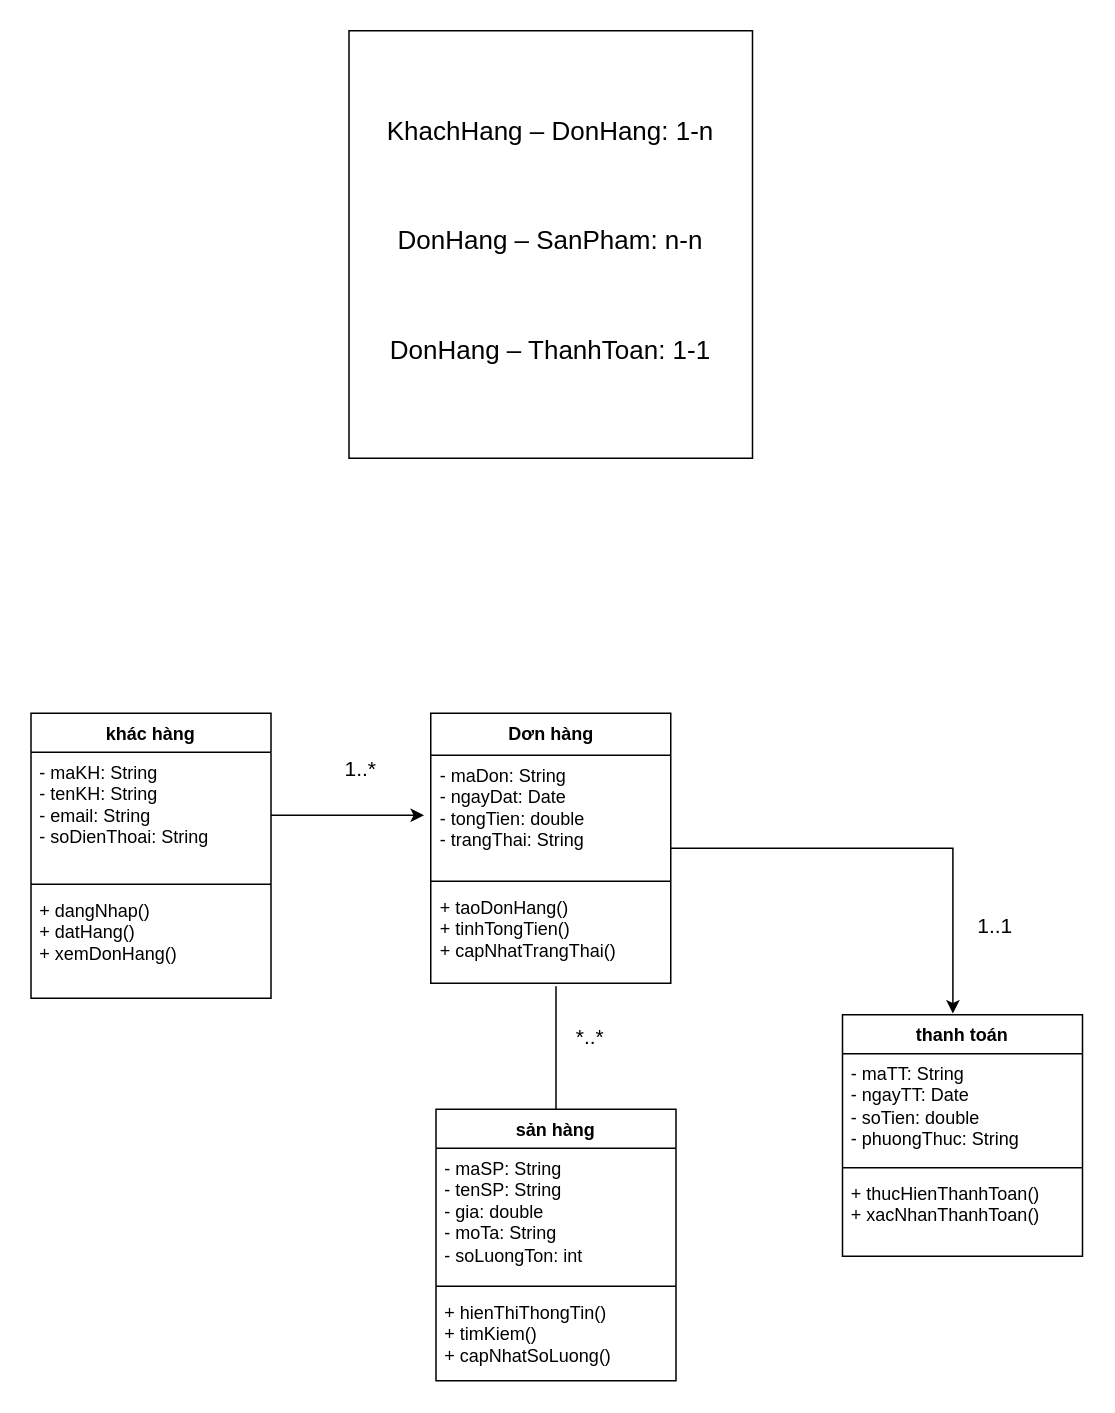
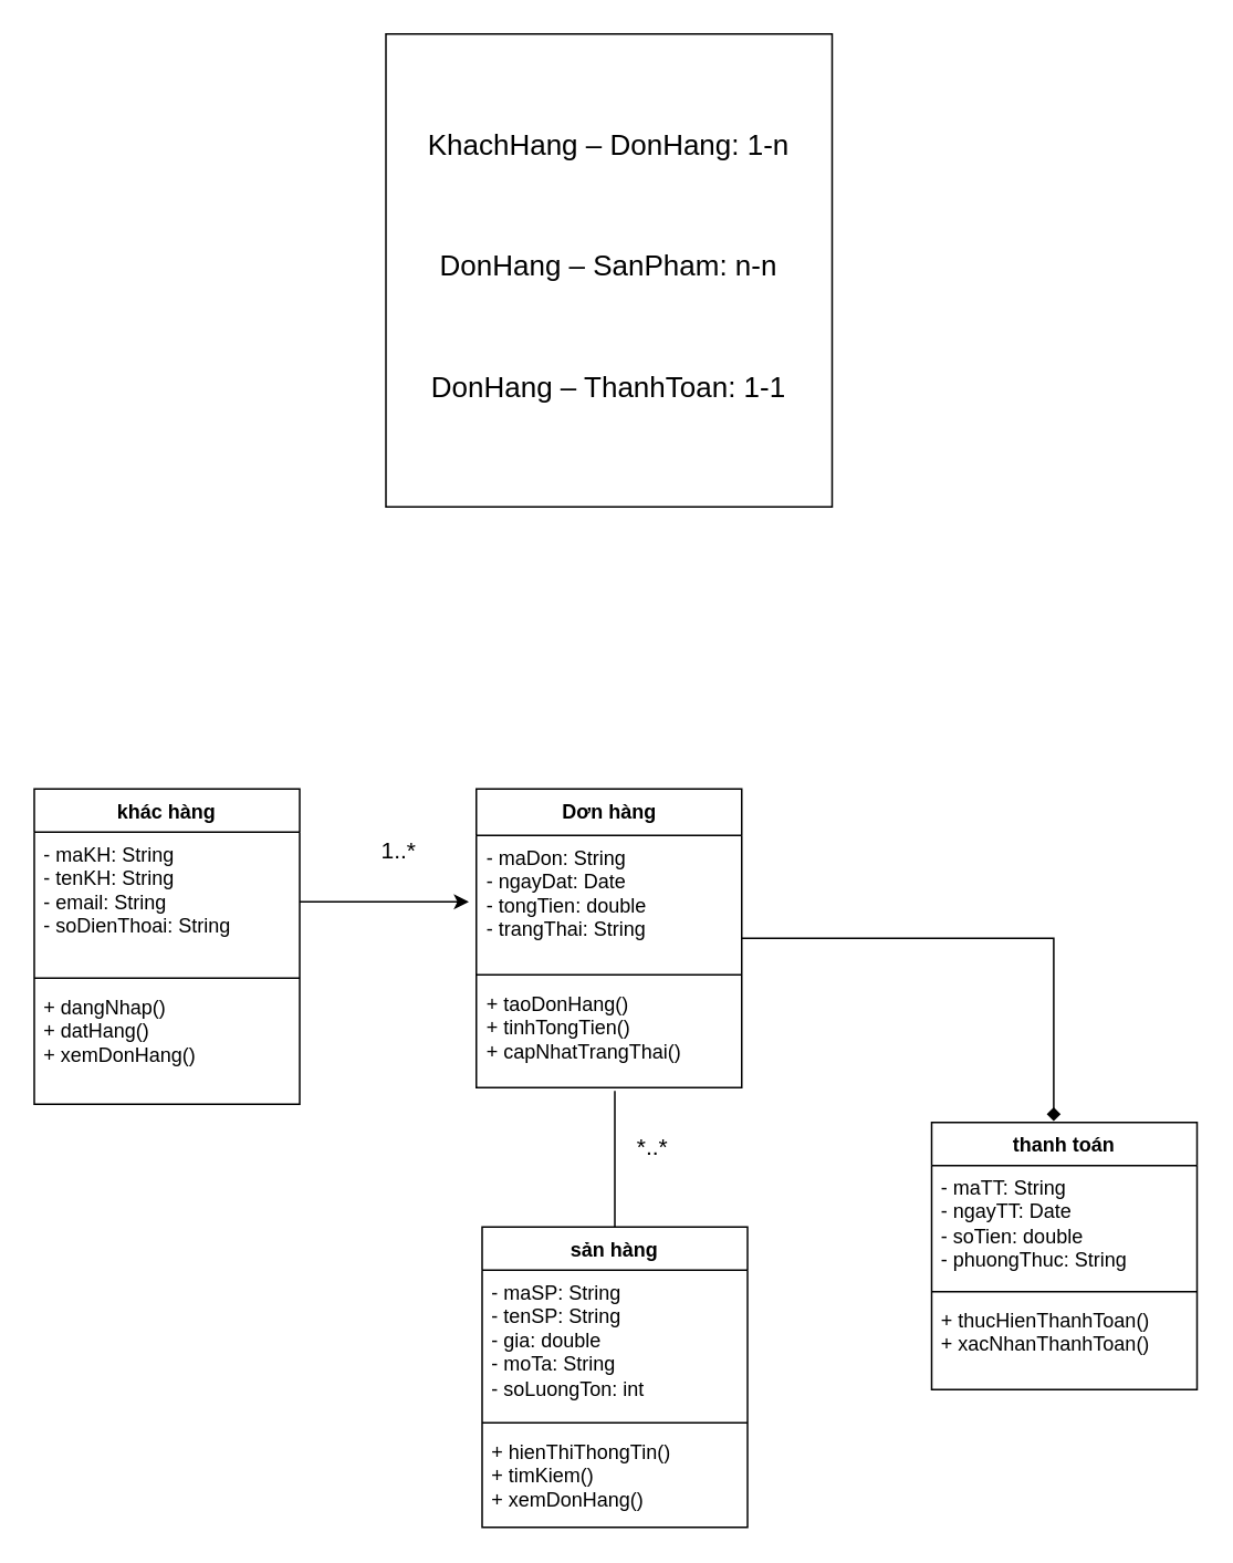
  <mxCell id="0" />
  <mxCell id="1" parent="0" />
  <mxCell id="2" value="" style="shape=table;startSize=0;container=1;collapsible=0;childLayout=tableLayout;" parent="1" vertex="1"><mxGeometry x="232" y="20" width="269" height="285" as="geometry" /></mxCell>
  <mxCell id="3" value="" style="shape=tableRow;horizontal=0;startSize=0;swimlaneHead=0;swimlaneBody=0;strokeColor=inherit;top=0;left=0;bottom=0;right=0;collapsible=0;dropTarget=0;fillColor=none;points=[[0,0.5],[1,0.5]];portConstraint=eastwest;" parent="2" vertex="1"><mxGeometry width="269" height="285" as="geometry" /></mxCell>
  <mxCell id="4" value="&#10;&#10;&#10;&lt;p class=&quot;MsoNormal&quot;&gt;&lt;span style=&quot;font-size:13.0pt;line-height:115%;font-family:&#10;&amp;quot;Times New Roman&amp;quot;,serif&quot;&gt;KhachHang – DonHang: 1-n&lt;/span&gt;&lt;/p&gt;&#10;&#10;&lt;p class=&quot;MsoNormal&quot;&gt;&lt;span style=&quot;font-size:13.0pt;line-height:115%;font-family:&#10;&amp;quot;Times New Roman&amp;quot;,serif&quot;&gt;DonHang – SanPham: n-n&lt;/span&gt;&lt;/p&gt;&#10;&#10;&lt;p class=&quot;MsoNormal&quot;&gt;&lt;span style=&quot;font-size:13.0pt;line-height:115%;font-family:&#10;&amp;quot;Times New Roman&amp;quot;,serif&quot;&gt;DonHang – ThanhToan: 1-1&lt;/span&gt;&lt;/p&gt;&#10;&#10;&#10;&#10;&#10;&#10;" style="shape=partialRectangle;html=1;whiteSpace=wrap;connectable=0;strokeColor=inherit;overflow=hidden;fillColor=none;top=0;left=0;bottom=0;right=0;pointerEvents=1;" parent="3" vertex="1"><mxGeometry width="269" height="285" as="geometry"><mxRectangle width="269" height="285" as="alternateBounds" /></mxGeometry></mxCell>
  <mxCell id="5" value="Dơn hàng" style="swimlane;fontStyle=1;align=center;verticalAlign=top;childLayout=stackLayout;horizontal=1;startSize=28;horizontalStack=0;resizeParent=1;resizeParentMax=0;resizeLast=0;collapsible=1;marginBottom=0;whiteSpace=wrap;html=1;" parent="1" vertex="1"><mxGeometry x="286.5" y="475" width="160" height="180" as="geometry" /></mxCell>
  <mxCell id="6" value="&lt;div&gt;- maDon: String&amp;nbsp; &amp;nbsp; &amp;nbsp;&amp;nbsp;&lt;/div&gt;&lt;div&gt;- ngayDat: Date&amp;nbsp; &amp;nbsp; &amp;nbsp;&amp;nbsp;&lt;/div&gt;&lt;div&gt;- tongTien: double&amp;nbsp; &amp;nbsp;&lt;/div&gt;&lt;div&gt;- trangThai: String&lt;/div&gt;" style="text;strokeColor=none;fillColor=none;align=left;verticalAlign=top;spacingLeft=4;spacingRight=4;overflow=hidden;rotatable=0;points=[[0,0.5],[1,0.5]];portConstraint=eastwest;whiteSpace=wrap;html=1;" parent="5" vertex="1"><mxGeometry y="28" width="160" height="80" as="geometry" /></mxCell>
  <mxCell id="7" value="" style="line;strokeWidth=1;fillColor=none;align=left;verticalAlign=middle;spacingTop=-1;spacingLeft=3;spacingRight=3;rotatable=0;labelPosition=right;points=[];portConstraint=eastwest;strokeColor=inherit;" parent="5" vertex="1"><mxGeometry y="108" width="160" height="8" as="geometry" /></mxCell>
  <mxCell id="8" value="&lt;div&gt;+ taoDonHang()&amp;nbsp; &amp;nbsp; &amp;nbsp;&amp;nbsp;&lt;/div&gt;&lt;div&gt;+ tinhTongTien()&amp;nbsp; &amp;nbsp;&amp;nbsp;&lt;/div&gt;&lt;div&gt;+ capNhatTrangThai()&lt;/div&gt;&lt;div&gt;&lt;br&gt;&lt;/div&gt;" style="text;strokeColor=none;fillColor=none;align=left;verticalAlign=top;spacingLeft=4;spacingRight=4;overflow=hidden;rotatable=0;points=[[0,0.5],[1,0.5]];portConstraint=eastwest;whiteSpace=wrap;html=1;" parent="5" vertex="1"><mxGeometry y="116" width="160" height="64" as="geometry" /></mxCell>
  <mxCell id="9" value="khác hàng" style="swimlane;fontStyle=1;align=center;verticalAlign=top;childLayout=stackLayout;horizontal=1;startSize=26;horizontalStack=0;resizeParent=1;resizeParentMax=0;resizeLast=0;collapsible=1;marginBottom=0;whiteSpace=wrap;html=1;" parent="1" vertex="1"><mxGeometry x="20" y="475" width="160" height="190" as="geometry" /></mxCell>
  <mxCell id="10" style="edgeStyle=orthogonalEdgeStyle;rounded=0;orthogonalLoop=1;jettySize=auto;html=1;exitX=1;exitY=0.5;exitDx=0;exitDy=0;" parent="9" source="11" edge="1"><mxGeometry relative="1" as="geometry"><mxPoint x="262" y="68" as="targetPoint" /></mxGeometry></mxCell>
  <mxCell id="11" value="&lt;div&gt;- maKH: String&amp;nbsp; &amp;nbsp; &amp;nbsp;&amp;nbsp;&lt;/div&gt;&lt;div&gt;- tenKH: String&amp;nbsp; &amp;nbsp; &amp;nbsp;&amp;nbsp;&lt;/div&gt;&lt;div&gt;- email: String&amp;nbsp; &amp;nbsp; &amp;nbsp;&amp;nbsp;&lt;/div&gt;&lt;div&gt;- soDienThoai: String&lt;/div&gt;" style="text;strokeColor=none;fillColor=none;align=left;verticalAlign=top;spacingLeft=4;spacingRight=4;overflow=hidden;rotatable=0;points=[[0,0.5],[1,0.5]];portConstraint=eastwest;whiteSpace=wrap;html=1;" parent="9" vertex="1"><mxGeometry y="26" width="160" height="84" as="geometry" /></mxCell>
  <mxCell id="12" value="" style="line;strokeWidth=1;fillColor=none;align=left;verticalAlign=middle;spacingTop=-1;spacingLeft=3;spacingRight=3;rotatable=0;labelPosition=right;points=[];portConstraint=eastwest;strokeColor=inherit;" parent="9" vertex="1"><mxGeometry y="110" width="160" height="8" as="geometry" /></mxCell>
  <mxCell id="13" value="&lt;div&gt;+ dangNhap()&amp;nbsp; &amp;nbsp; &amp;nbsp;&lt;/div&gt;&lt;div&gt;+ datHang()&amp;nbsp; &amp;nbsp; &amp;nbsp; &amp;nbsp; &amp;nbsp;&lt;/div&gt;&lt;div&gt;+ xemDonHang()&lt;/div&gt;" style="text;strokeColor=none;fillColor=none;align=left;verticalAlign=top;spacingLeft=4;spacingRight=4;overflow=hidden;rotatable=0;points=[[0,0.5],[1,0.5]];portConstraint=eastwest;whiteSpace=wrap;html=1;" parent="9" vertex="1"><mxGeometry y="118" width="160" height="72" as="geometry" /></mxCell>
  <mxCell id="14" value="sản hàng" style="swimlane;fontStyle=1;align=center;verticalAlign=top;childLayout=stackLayout;horizontal=1;startSize=26;horizontalStack=0;resizeParent=1;resizeParentMax=0;resizeLast=0;collapsible=1;marginBottom=0;whiteSpace=wrap;html=1;" parent="1" vertex="1"><mxGeometry x="290" y="739" width="160" height="181" as="geometry" /></mxCell>
  <mxCell id="15" value="&lt;div&gt;- maSP: String&amp;nbsp; &amp;nbsp; &amp;nbsp; &amp;nbsp;&lt;/div&gt;&lt;div&gt;- tenSP: String&amp;nbsp; &amp;nbsp; &amp;nbsp;&amp;nbsp;&lt;/div&gt;&lt;div&gt;- gia: double&amp;nbsp; &amp;nbsp; &amp;nbsp; &amp;nbsp;&amp;nbsp;&lt;/div&gt;&lt;div&gt;- moTa: String&amp;nbsp; &amp;nbsp; &amp;nbsp;&amp;nbsp;&lt;/div&gt;&lt;div&gt;- soLuongTon: int&lt;/div&gt;" style="text;strokeColor=none;fillColor=none;align=left;verticalAlign=top;spacingLeft=4;spacingRight=4;overflow=hidden;rotatable=0;points=[[0,0.5],[1,0.5]];portConstraint=eastwest;whiteSpace=wrap;html=1;" parent="14" vertex="1"><mxGeometry y="26" width="160" height="88" as="geometry" /></mxCell>
  <mxCell id="16" value="" style="line;strokeWidth=1;fillColor=none;align=left;verticalAlign=middle;spacingTop=-1;spacingLeft=3;spacingRight=3;rotatable=0;labelPosition=right;points=[];portConstraint=eastwest;strokeColor=inherit;" parent="14" vertex="1"><mxGeometry y="114" width="160" height="8" as="geometry" /></mxCell>
- <mxCell id="17" value="&lt;div&gt;+ hienThiThongTin()&amp;nbsp;&amp;nbsp;&lt;/div&gt;&lt;div&gt;+ timKiem()&amp;nbsp; &amp;nbsp; &amp;nbsp; &amp;nbsp; &amp;nbsp;&amp;nbsp;&lt;/div&gt;&lt;div&gt;+ capNhatSoLuong()&lt;/div&gt;" style="text;strokeColor=none;fillColor=none;align=left;verticalAlign=top;spacingLeft=4;spacingRight=4;overflow=hidden;rotatable=0;points=[[0,0.5],[1,0.5]];portConstraint=eastwest;whiteSpace=wrap;html=1;" parent="14" vertex="1"><mxGeometry y="122" width="160" height="59" as="geometry" /></mxCell>
+ <mxCell id="17" value="&lt;div&gt;+ hienThiThongTin()&amp;nbsp;&amp;nbsp;&lt;/div&gt;&lt;div&gt;+ timKiem()&amp;nbsp; &amp;nbsp; &amp;nbsp; &amp;nbsp; &amp;nbsp;&amp;nbsp;&lt;/div&gt;&lt;div&gt;+ xemDonHang()&lt;/div&gt;" style="text;strokeColor=none;fillColor=none;align=left;verticalAlign=top;spacingLeft=4;spacingRight=4;overflow=hidden;rotatable=0;points=[[0,0.5],[1,0.5]];portConstraint=eastwest;whiteSpace=wrap;html=1;" parent="14" vertex="1"><mxGeometry y="122" width="160" height="59" as="geometry" /></mxCell>
  <mxCell id="18" value="thanh toán" style="swimlane;fontStyle=1;align=center;verticalAlign=top;childLayout=stackLayout;horizontal=1;startSize=26;horizontalStack=0;resizeParent=1;resizeParentMax=0;resizeLast=0;collapsible=1;marginBottom=0;whiteSpace=wrap;html=1;" parent="1" vertex="1"><mxGeometry x="561" y="676" width="160" height="161" as="geometry" /></mxCell>
  <mxCell id="19" value="&lt;div&gt;- maTT: String&amp;nbsp; &amp;nbsp;&lt;/div&gt;&lt;div&gt;- ngayTT: Date&amp;nbsp; &amp;nbsp; &amp;nbsp;&amp;nbsp;&lt;/div&gt;&lt;div&gt;- soTien: double&amp;nbsp;&amp;nbsp;&lt;/div&gt;&lt;div&gt;- phuongThuc: String&lt;/div&gt;" style="text;strokeColor=none;fillColor=none;align=left;verticalAlign=top;spacingLeft=4;spacingRight=4;overflow=hidden;rotatable=0;points=[[0,0.5],[1,0.5]];portConstraint=eastwest;whiteSpace=wrap;html=1;" parent="18" vertex="1"><mxGeometry y="26" width="160" height="72" as="geometry" /></mxCell>
  <mxCell id="20" value="" style="line;strokeWidth=1;fillColor=none;align=left;verticalAlign=middle;spacingTop=-1;spacingLeft=3;spacingRight=3;rotatable=0;labelPosition=right;points=[];portConstraint=eastwest;strokeColor=inherit;" parent="18" vertex="1"><mxGeometry y="98" width="160" height="8" as="geometry" /></mxCell>
  <mxCell id="21" value="&lt;div&gt;+ thucHienThanhToan()&lt;/div&gt;&lt;div&gt;+ xacNhanThanhToan()&lt;/div&gt;" style="text;strokeColor=none;fillColor=none;align=left;verticalAlign=top;spacingLeft=4;spacingRight=4;overflow=hidden;rotatable=0;points=[[0,0.5],[1,0.5]];portConstraint=eastwest;whiteSpace=wrap;html=1;" parent="18" vertex="1"><mxGeometry y="106" width="160" height="55" as="geometry" /></mxCell>
- <mxCell id="22" value="1..1" style="text;html=1;whiteSpace=wrap;strokeColor=none;fillColor=none;align=center;verticalAlign=middle;rounded=0;fontSize=14;" parent="1" vertex="1"><mxGeometry x="633" y="602" width="60" height="30" as="geometry" /></mxCell>
- <mxCell id="23" style="edgeStyle=orthogonalEdgeStyle;rounded=0;orthogonalLoop=1;jettySize=auto;html=1;entryX=0.46;entryY=-0.005;entryDx=0;entryDy=0;entryPerimeter=0;" parent="1" source="5" target="18" edge="1"><mxGeometry relative="1" as="geometry" /></mxCell>
+ <mxCell id="23" style="edgeStyle=orthogonalEdgeStyle;rounded=0;orthogonalLoop=1;jettySize=auto;html=1;entryX=0.46;entryY=-0.005;entryDx=0;entryDy=0;entryPerimeter=0;endArrow=diamond;" parent="1" source="5" target="18" edge="1"><mxGeometry relative="1" as="geometry" /></mxCell>
  <mxCell id="24" value="&lt;span style=&quot;font-size: 14px;&quot;&gt;1..*&lt;/span&gt;" style="text;html=1;whiteSpace=wrap;strokeColor=none;fillColor=none;align=center;verticalAlign=middle;rounded=0;" parent="1" vertex="1"><mxGeometry x="210" y="497" width="60" height="30" as="geometry" /></mxCell>
  <mxCell id="25" value="" style="endArrow=none;html=1;rounded=0;" edge="1" parent="1" source="14"><mxGeometry width="50" height="50" relative="1" as="geometry"><mxPoint x="345" y="777" as="sourcePoint" /><mxPoint x="370" y="657" as="targetPoint" /></mxGeometry></mxCell>
  <mxCell id="26" value="&lt;span style=&quot;font-size: 14px;&quot;&gt;*..*&lt;/span&gt;" style="text;html=1;whiteSpace=wrap;strokeColor=none;fillColor=none;align=center;verticalAlign=middle;rounded=0;" vertex="1" parent="1"><mxGeometry x="363" y="676" width="60" height="30" as="geometry" /></mxCell>
